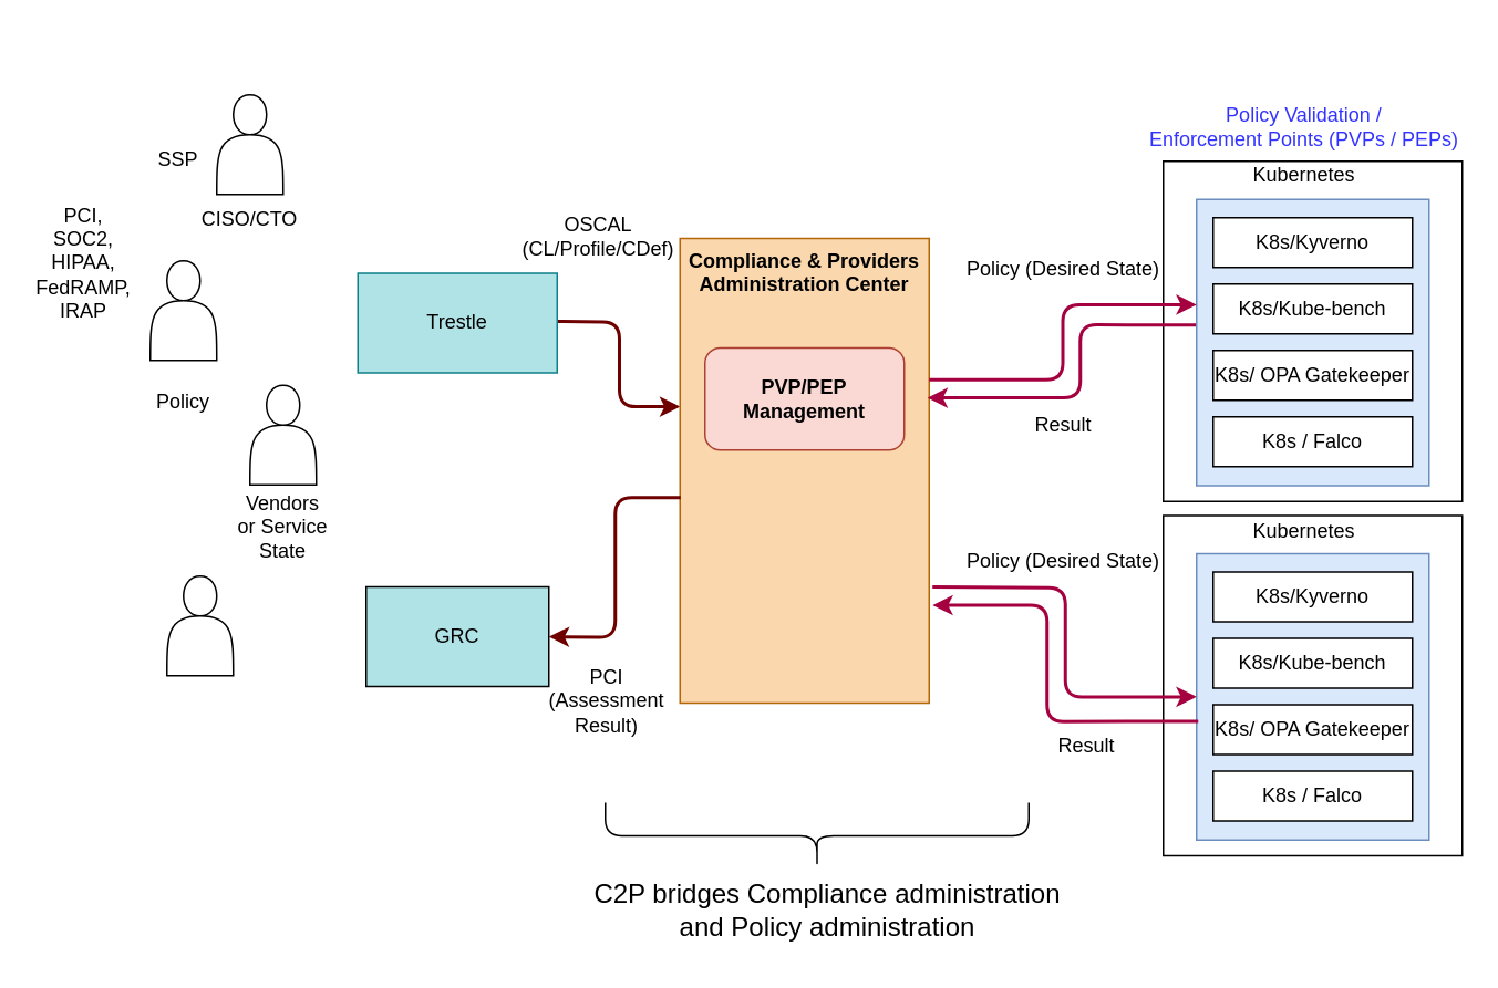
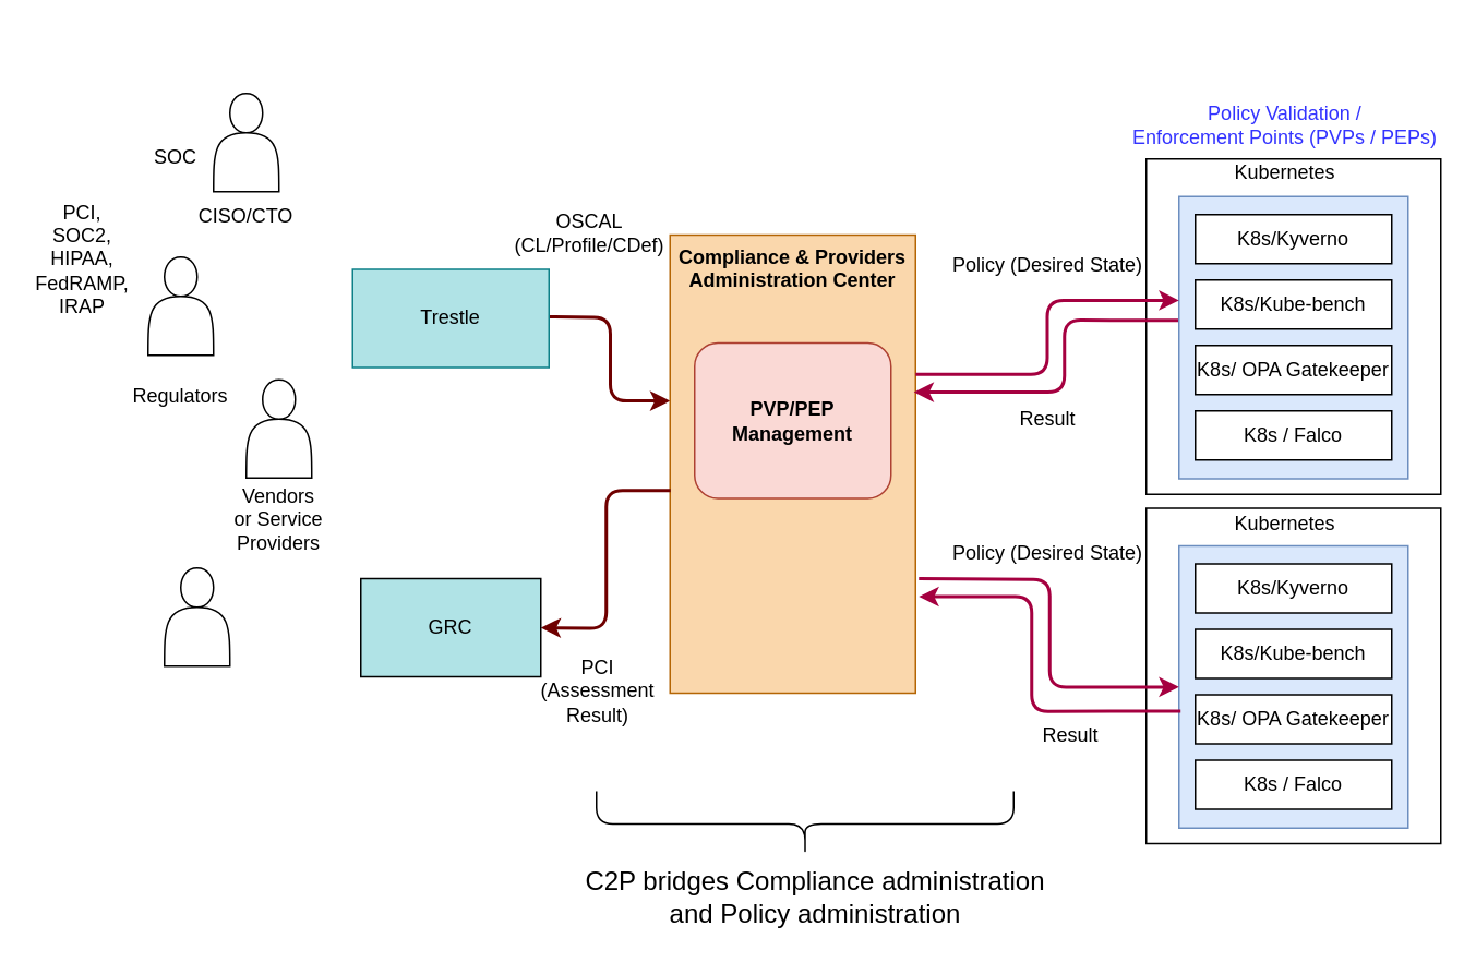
  <mxCell id="0" />
  <mxCell id="1" parent="0" />
  <mxCell id="2" value="" style="rounded=0;whiteSpace=wrap;html=1;" parent="1" vertex="1"><mxGeometry x="700" y="310" width="180" height="205" as="geometry" /></mxCell>
  <mxCell id="3" value="" style="rounded=0;whiteSpace=wrap;html=1;fillColor=#dae8fc;strokeColor=#6c8ebf;" parent="1" vertex="1"><mxGeometry x="720" y="333" width="140" height="172.5" as="geometry" /></mxCell>
  <mxCell id="4" value="K8s/Kyverno" style="rounded=0;whiteSpace=wrap;html=1;" parent="1" vertex="1"><mxGeometry x="730" y="344" width="120" height="30" as="geometry" /></mxCell>
  <mxCell id="5" value="K8s/Kube-bench" style="rounded=0;whiteSpace=wrap;html=1;" parent="1" vertex="1"><mxGeometry x="730" y="384" width="120" height="30" as="geometry" /></mxCell>
  <mxCell id="6" value="K8s/ OPA Gatekeeper" style="rounded=0;whiteSpace=wrap;html=1;" parent="1" vertex="1"><mxGeometry x="730" y="424" width="120" height="30" as="geometry" /></mxCell>
  <mxCell id="7" value="K8s / Falco" style="rounded=0;whiteSpace=wrap;html=1;" parent="1" vertex="1"><mxGeometry x="730" y="464" width="120" height="30" as="geometry" /></mxCell>
  <mxCell id="8" style="edgeStyle=orthogonalEdgeStyle;html=1;exitX=1;exitY=0.5;exitDx=0;exitDy=0;entryX=0;entryY=0.362;entryDx=0;entryDy=0;entryPerimeter=0;startArrow=none;startFill=0;fillColor=#a20025;strokeColor=#6F0000;strokeWidth=2;" parent="1" target="10" edge="1"><mxGeometry relative="1" as="geometry"><mxPoint x="335" y="193" as="sourcePoint" /></mxGeometry></mxCell>
  <mxCell id="9" style="edgeStyle=orthogonalEdgeStyle;html=1;entryX=0;entryY=0.5;entryDx=0;entryDy=0;startArrow=none;startFill=0;fillColor=#d80073;strokeColor=#A50040;strokeWidth=2;" parent="1" target="3" edge="1"><mxGeometry relative="1" as="geometry"><mxPoint x="561" y="353" as="sourcePoint" /></mxGeometry></mxCell>
  <mxCell id="10" value="Compliance &amp;amp; Providers Administration Center" style="rounded=0;whiteSpace=wrap;html=1;fillColor=#fad7ac;strokeColor=#b46504;fontStyle=1;labelPosition=center;verticalLabelPosition=middle;align=center;verticalAlign=top;" parent="1" vertex="1"><mxGeometry x="409" y="143" width="150" height="280" as="geometry" /></mxCell>
  <mxCell id="11" value="" style="shape=actor;whiteSpace=wrap;html=1;" parent="1" vertex="1"><mxGeometry x="90" y="156.5" width="40" height="60" as="geometry" /></mxCell>
  <mxCell id="12" value="" style="shape=actor;whiteSpace=wrap;html=1;" parent="1" vertex="1"><mxGeometry x="100" y="346.5" width="40" height="60" as="geometry" /></mxCell>
- <mxCell id="13" value="Policy" style="text;html=1;strokeColor=none;fillColor=none;align=center;verticalAlign=middle;whiteSpace=wrap;rounded=0;" parent="1" vertex="1"><mxGeometry x="80" y="226.5" width="60" height="30" as="geometry" /></mxCell>
+ <mxCell id="13" value="Regulators" style="text;html=1;strokeColor=none;fillColor=none;align=center;verticalAlign=middle;whiteSpace=wrap;rounded=0;" parent="1" vertex="1"><mxGeometry x="80" y="226.5" width="60" height="30" as="geometry" /></mxCell>
  <mxCell id="14" value="" style="shape=actor;whiteSpace=wrap;html=1;" parent="1" vertex="1"><mxGeometry x="150" y="231.5" width="40" height="60" as="geometry" /></mxCell>
- <mxCell id="15" value="Vendors or Service State" style="text;html=1;strokeColor=none;fillColor=none;align=center;verticalAlign=middle;whiteSpace=wrap;rounded=0;" parent="1" vertex="1"><mxGeometry x="140" y="301.5" width="60" height="30" as="geometry" /></mxCell>
+ <mxCell id="15" value="Vendors or Service Providers" style="text;html=1;strokeColor=none;fillColor=none;align=center;verticalAlign=middle;whiteSpace=wrap;rounded=0;" parent="1" vertex="1"><mxGeometry x="140" y="301.5" width="60" height="30" as="geometry" /></mxCell>
  <mxCell id="16" style="edgeStyle=orthogonalEdgeStyle;html=1;startArrow=none;startFill=0;fillColor=#d80073;strokeColor=#A50040;strokeWidth=2;exitX=0.007;exitY=0.638;exitDx=0;exitDy=0;exitPerimeter=0;" parent="1" edge="1"><mxGeometry relative="1" as="geometry"><mxPoint x="561" y="364" as="targetPoint" /><Array as="points"><mxPoint x="630" y="434" /><mxPoint x="630" y="364" /></Array><mxPoint x="720.98" y="434.055" as="sourcePoint" /></mxGeometry></mxCell>
  <mxCell id="17" value="&lt;p&gt;&lt;span style=&quot;font-variant-numeric: normal; font-variant-east-asian: normal; letter-spacing: 0pt; vertical-align: baseline;&quot;&gt;Policy Validation /&lt;br&gt;&lt;/span&gt;&lt;span style=&quot;font-variant-numeric: normal; font-variant-east-asian: normal; letter-spacing: 0pt; vertical-align: baseline;&quot;&gt;Enforcement Points (PVPs / PEPs)&lt;/span&gt;&lt;/p&gt;" style="text;html=1;strokeColor=none;fillColor=none;align=center;verticalAlign=middle;whiteSpace=wrap;rounded=0;fontColor=#3333FF;" parent="1" vertex="1"><mxGeometry x="690" y="20.5" width="190" height="110" as="geometry" /></mxCell>
  <mxCell id="18" value="Policy (Desired State)" style="text;html=1;strokeColor=none;fillColor=none;align=center;verticalAlign=middle;whiteSpace=wrap;rounded=0;" parent="1" vertex="1"><mxGeometry x="580" y="146.5" width="120" height="30" as="geometry" /></mxCell>
  <mxCell id="19" value="Result" style="text;html=1;strokeColor=none;fillColor=none;align=center;verticalAlign=middle;whiteSpace=wrap;rounded=0;" parent="1" vertex="1"><mxGeometry x="604" y="434" width="100" height="30" as="geometry" /></mxCell>
  <mxCell id="20" value="" style="shape=actor;whiteSpace=wrap;html=1;" parent="1" vertex="1"><mxGeometry x="130" y="56.5" width="40" height="60" as="geometry" /></mxCell>
  <mxCell id="21" value="CISO/CTO" style="text;html=1;strokeColor=none;fillColor=none;align=center;verticalAlign=middle;whiteSpace=wrap;rounded=0;" parent="1" vertex="1"><mxGeometry x="120" y="116.5" width="60" height="30" as="geometry" /></mxCell>
- <mxCell id="22" value="PVP/PEP Management" style="rounded=1;whiteSpace=wrap;html=1;fontFamily=Helvetica;fontSize=12;fillColor=#fad9d5;strokeColor=#ae4132;fontStyle=1" parent="1" vertex="1"><mxGeometry x="424" y="209" width="120" height="61.5" as="geometry" /></mxCell>
+ <mxCell id="22" value="PVP/PEP Management" style="rounded=1;whiteSpace=wrap;html=1;fontFamily=Helvetica;fontSize=12;fillColor=#fad9d5;strokeColor=#ae4132;fontStyle=1" parent="1" vertex="1"><mxGeometry x="424" y="209" width="120" height="95" as="geometry" /></mxCell>
  <mxCell id="23" value="PCI, SOC2, HIPAA, FedRAMP, IRAP" style="text;html=1;strokeColor=none;fillColor=none;align=center;verticalAlign=middle;whiteSpace=wrap;rounded=0;fontFamily=Helvetica;fontSize=12;fontColor=#000000;" parent="1" vertex="1"><mxGeometry y="143" width="60" height="30" as="geometry" x="20" /></mxCell>
- <mxCell id="24" value="SSP" style="text;html=1;strokeColor=none;fillColor=none;align=center;verticalAlign=middle;whiteSpace=wrap;rounded=0;fontFamily=Helvetica;fontSize=12;fontColor=#000000;" parent="1" vertex="1"><mxGeometry x="77" y="80.5" width="60" height="30" as="geometry" /></mxCell>
+ <mxCell id="24" value="SOC" style="text;html=1;strokeColor=none;fillColor=none;align=center;verticalAlign=middle;whiteSpace=wrap;rounded=0;fontFamily=Helvetica;fontSize=12;fontColor=#000000;" parent="1" vertex="1"><mxGeometry x="77" y="80.5" width="60" height="30" as="geometry" /></mxCell>
  <mxCell id="25" style="edgeStyle=orthogonalEdgeStyle;html=1;exitX=1;exitY=0.5;exitDx=0;exitDy=0;startArrow=classic;startFill=1;fillColor=#a20025;strokeColor=#6F0000;strokeWidth=2;entryX=0.002;entryY=0.558;entryDx=0;entryDy=0;entryPerimeter=0;endArrow=none;endFill=0;" parent="1" target="10" edge="1"><mxGeometry relative="1" as="geometry"><mxPoint x="330" y="383" as="sourcePoint" /><Array as="points" /></mxGeometry></mxCell>
  <mxCell id="26" value="GRC" style="rounded=0;whiteSpace=wrap;html=1;fillColor=#b0e3e6;" parent="1" vertex="1"><mxGeometry x="220" y="353" width="110" height="60" as="geometry" /></mxCell>
  <mxCell id="27" value="Trestle" style="rounded=0;whiteSpace=wrap;html=1;fillColor=#b0e3e6;strokeColor=#0e8088;" parent="1" vertex="1"><mxGeometry x="215" y="164" width="120" height="60" as="geometry" /></mxCell>
  <mxCell id="28" value="OSCAL (CL/Profile/CDef)" style="text;html=1;strokeColor=none;fillColor=none;align=center;verticalAlign=middle;whiteSpace=wrap;rounded=0;fontFamily=Helvetica;fontSize=12;fontColor=#000000;" parent="1" vertex="1"><mxGeometry x="330" y="126.5" width="60" height="30" as="geometry" /></mxCell>
  <mxCell id="29" value="PCI (Assessment Result)" style="text;html=1;strokeColor=none;fillColor=none;align=center;verticalAlign=middle;whiteSpace=wrap;rounded=0;fontFamily=Helvetica;fontSize=12;fontColor=#000000;" parent="1" vertex="1"><mxGeometry x="335" y="406.5" width="60" height="30" as="geometry" /></mxCell>
  <mxCell id="30" value="Kubernetes" style="text;html=1;strokeColor=none;fillColor=none;align=center;verticalAlign=middle;whiteSpace=wrap;rounded=0;" parent="1" vertex="1"><mxGeometry x="755" y="305" width="60" height="30" as="geometry" /></mxCell>
  <mxCell id="31" value="Policy (Desired State)" style="text;html=1;strokeColor=none;fillColor=none;align=center;verticalAlign=middle;whiteSpace=wrap;rounded=0;" parent="1" vertex="1"><mxGeometry x="580" y="323" width="120" height="30" as="geometry" /></mxCell>
  <mxCell id="32" value="" style="rounded=0;whiteSpace=wrap;html=1;" parent="1" vertex="1"><mxGeometry x="700" y="96.5" width="180" height="205" as="geometry" /></mxCell>
  <mxCell id="33" style="edgeStyle=none;html=1;exitX=-0.002;exitY=0.439;exitDx=0;exitDy=0;startArrow=none;startFill=0;endArrow=classic;endFill=1;strokeColor=#A50040;strokeWidth=2;exitPerimeter=0;entryX=0.993;entryY=0.343;entryDx=0;entryDy=0;entryPerimeter=0;" parent="1" source="34" target="10" edge="1"><mxGeometry relative="1" as="geometry"><mxPoint x="560" y="243" as="targetPoint" /><Array as="points"><mxPoint x="650" y="195" /><mxPoint x="650" y="239" /></Array></mxGeometry></mxCell>
  <mxCell id="34" value="" style="rounded=0;whiteSpace=wrap;html=1;fillColor=#dae8fc;strokeColor=#6c8ebf;" parent="1" vertex="1"><mxGeometry x="720" y="119.5" width="140" height="172.5" as="geometry" /></mxCell>
  <mxCell id="35" value="K8s/Kyverno" style="rounded=0;whiteSpace=wrap;html=1;" parent="1" vertex="1"><mxGeometry x="730" y="130.5" width="120" height="30" as="geometry" /></mxCell>
  <mxCell id="36" value="K8s/Kube-bench" style="rounded=0;whiteSpace=wrap;html=1;" parent="1" vertex="1"><mxGeometry x="730" y="170.5" width="120" height="30" as="geometry" /></mxCell>
  <mxCell id="37" value="K8s/ OPA Gatekeeper" style="rounded=0;whiteSpace=wrap;html=1;" parent="1" vertex="1"><mxGeometry x="730" y="210.5" width="120" height="30" as="geometry" /></mxCell>
  <mxCell id="38" value="K8s / Falco" style="rounded=0;whiteSpace=wrap;html=1;" parent="1" vertex="1"><mxGeometry x="730" y="250.5" width="120" height="30" as="geometry" /></mxCell>
  <mxCell id="39" value="Kubernetes" style="text;html=1;strokeColor=none;fillColor=none;align=center;verticalAlign=middle;whiteSpace=wrap;rounded=0;" parent="1" vertex="1"><mxGeometry x="755" y="89.5" width="60" height="30" as="geometry" /></mxCell>
  <mxCell id="40" style="edgeStyle=orthogonalEdgeStyle;html=1;entryX=0;entryY=0.368;entryDx=0;entryDy=0;startArrow=none;startFill=0;fillColor=#d80073;strokeColor=#A50040;strokeWidth=2;exitX=1;exitY=0.304;exitDx=0;exitDy=0;exitPerimeter=0;entryPerimeter=0;" parent="1" source="10" target="34" edge="1"><mxGeometry relative="1" as="geometry"><mxPoint x="571" y="363" as="sourcePoint" /><mxPoint x="730" y="429.25" as="targetPoint" /></mxGeometry></mxCell>
  <mxCell id="41" value="Result" style="text;html=1;strokeColor=none;fillColor=none;align=center;verticalAlign=middle;whiteSpace=wrap;rounded=0;" parent="1" vertex="1"><mxGeometry x="590" y="240.5" width="100" height="30" as="geometry" /></mxCell>
  <mxCell id="42" value="C2P bridges Compliance administration and Policy administration" style="text;html=1;strokeColor=none;fillColor=none;align=center;verticalAlign=middle;whiteSpace=wrap;rounded=0;fontSize=16;" parent="1" vertex="1"><mxGeometry x="350" y="523" width="296" height="50" as="geometry" /></mxCell>
  <mxCell id="43" value="" style="shape=curlyBracket;whiteSpace=wrap;html=1;rounded=1;labelPosition=left;verticalLabelPosition=middle;align=right;verticalAlign=middle;direction=north;" parent="1" vertex="1"><mxGeometry x="364" y="483" width="255" height="40" as="geometry" /></mxCell>
